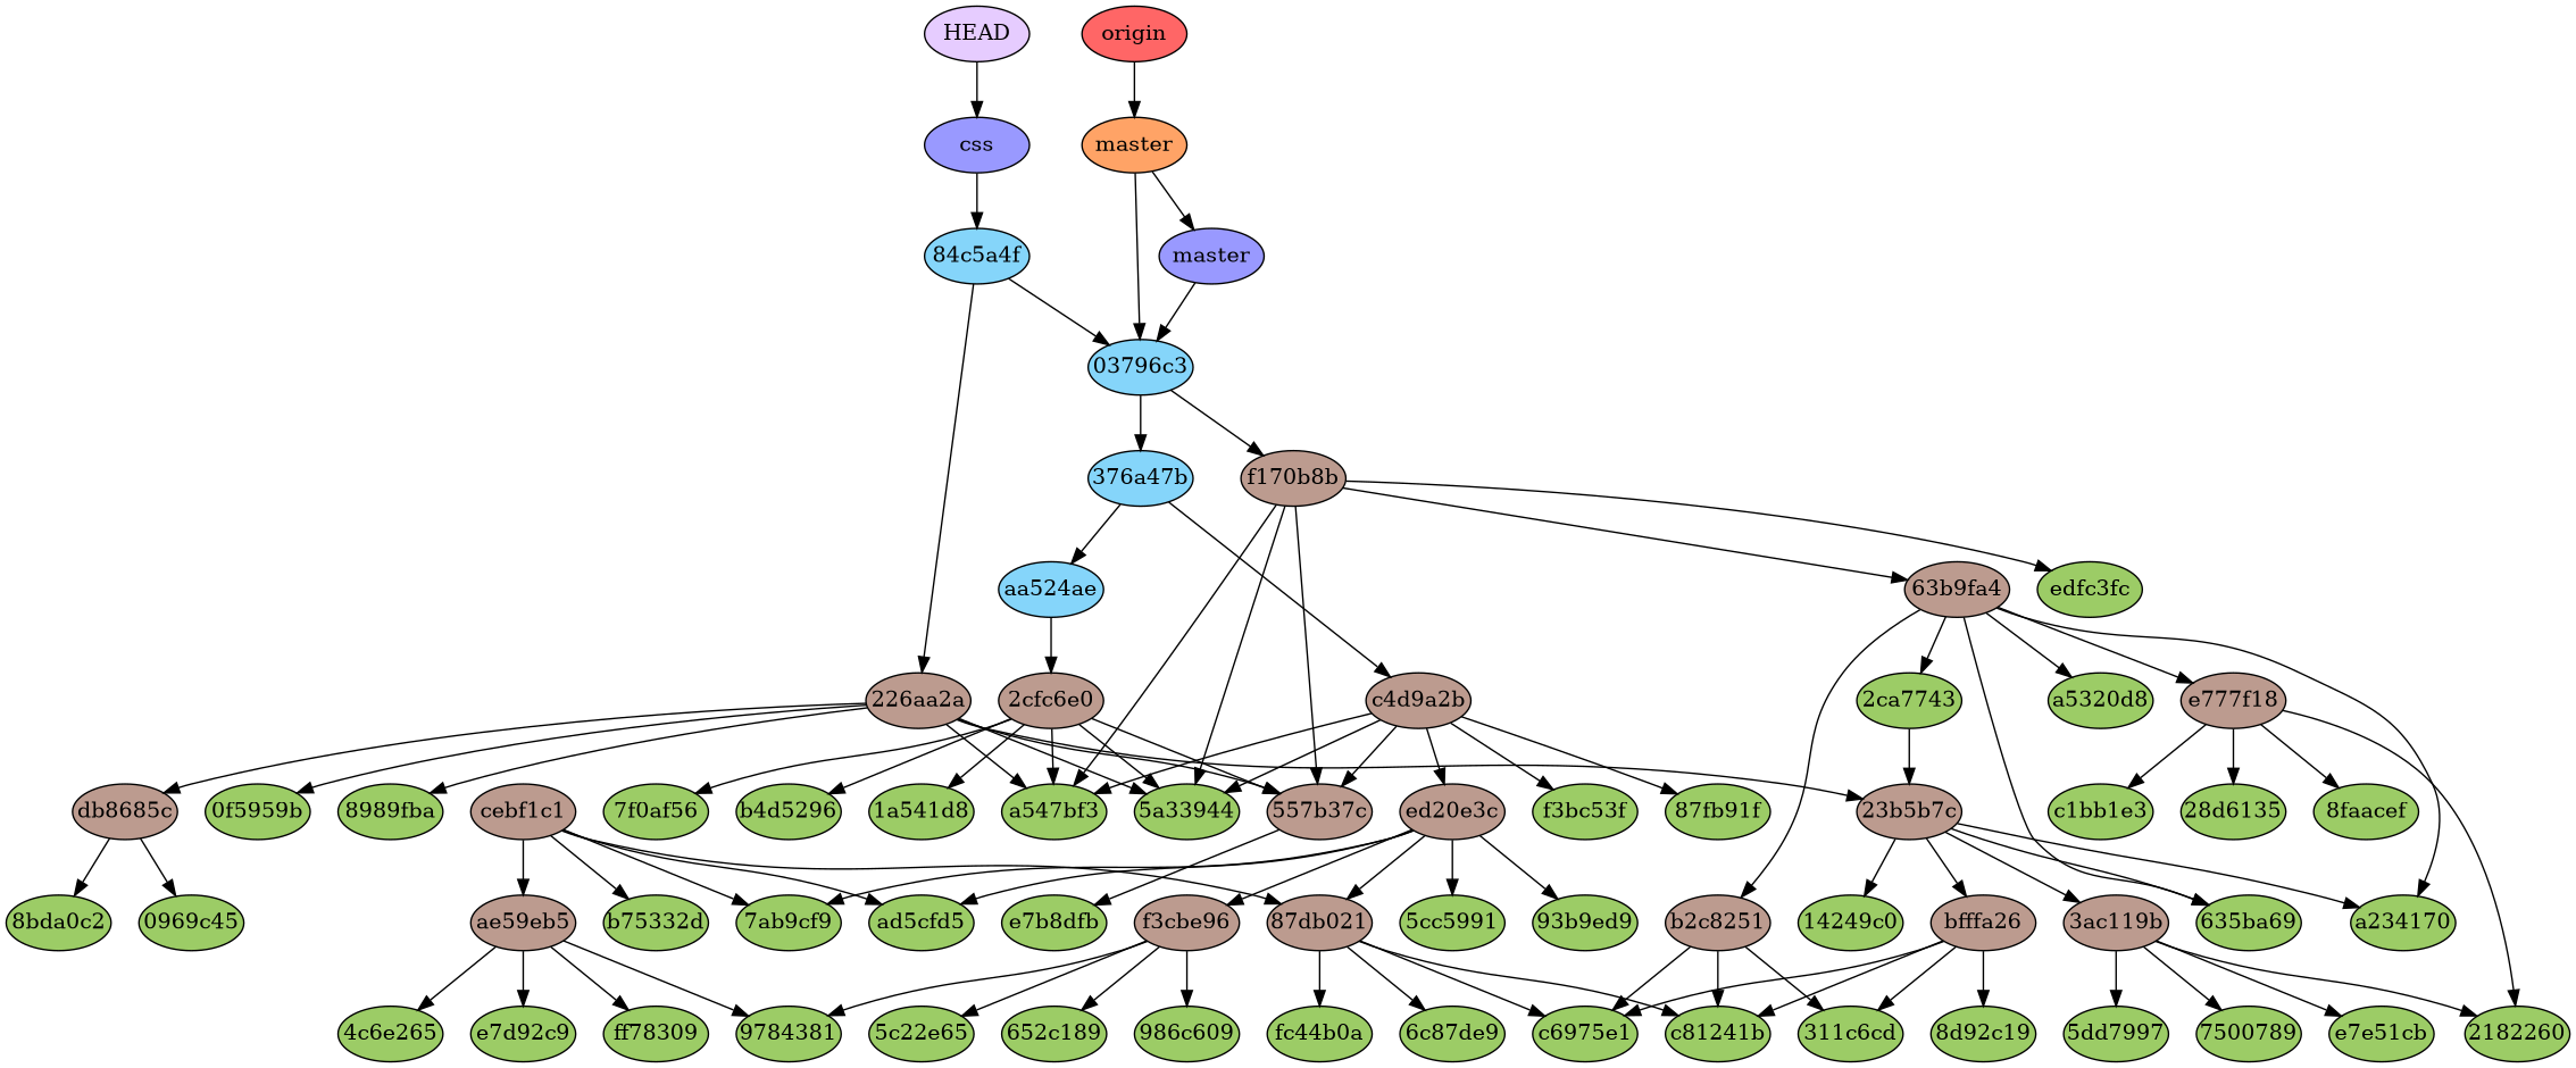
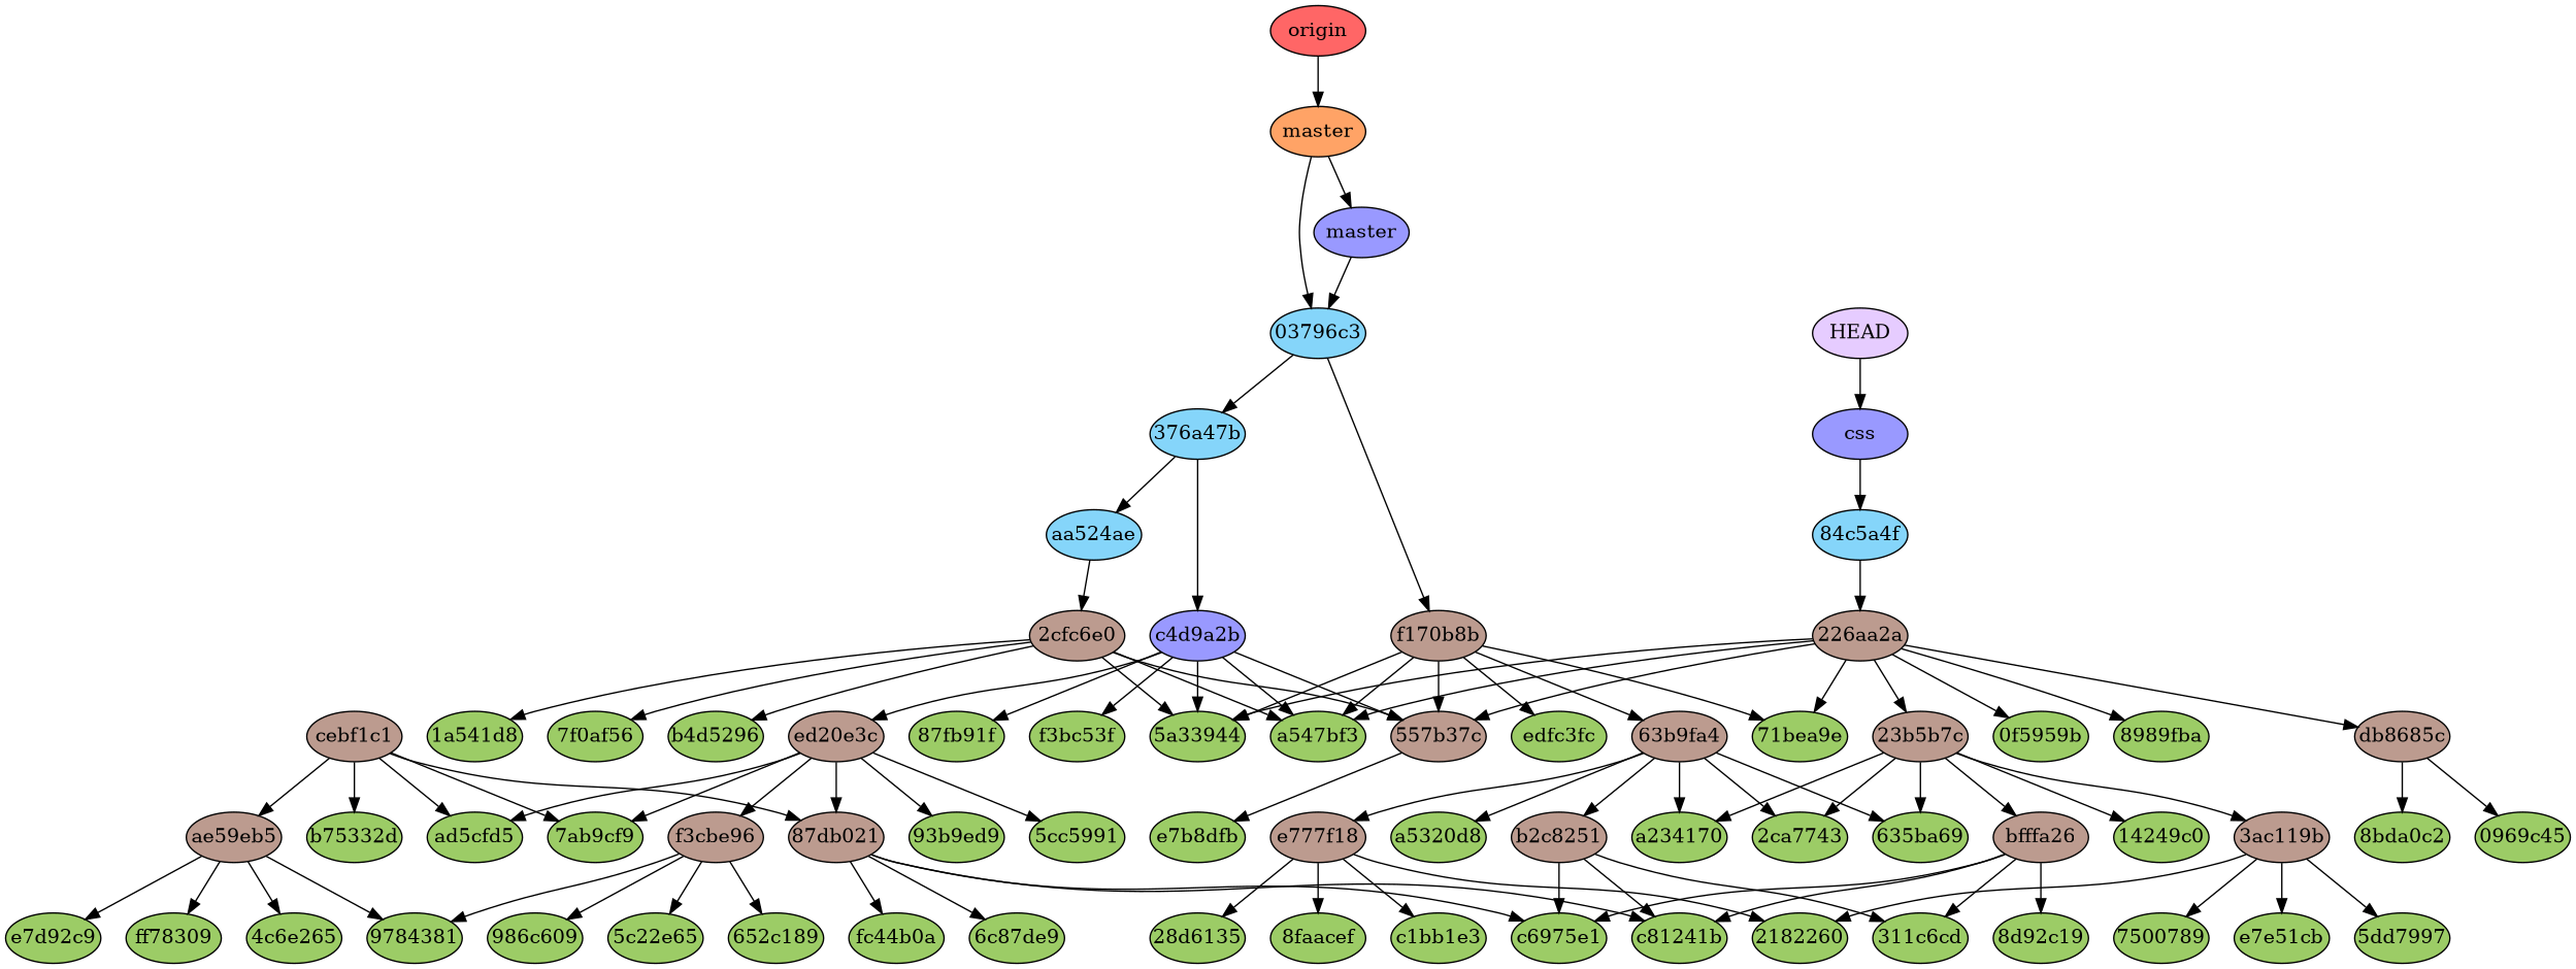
  digraph {
    node [fillcolor="#9ccc66" fixedsize=true style=filled]
    n1 [label="0969c45" width=0.95]
    n2 [label="0f5959b" width=0.95]
    n3 [label="14249c0" width=0.95]
    n4 [label="1a541d8" width=0.95]
    n5 [label=2182260 width=0.95]
    n6 [label="28d6135" width=0.95]
    n7 [label="2ca7743" width=0.95]
    n8 [label="311c6cd" width=0.95]
    n9 [label="4c6e265" width=0.95]
    n10 [label="5a33944" width=0.95]
    n11 [label="5c22e65" width=0.95]
    n12 [label="5cc5991" width=0.95]
    n13 [label="5dd7997" width=0.95]
    n14 [label="635ba69" width=0.95]
    n15 [label="652c189" width=0.95]
    n16 [label="6c87de9" width=0.95]
+   n17 [label="71bea9e" width=0.95]
    n18 [label=7500789 width=0.95]
    n19 [label="7ab9cf9" width=0.95]
    n20 [label="7f0af56" width=0.95]
    n21 [label="87fb91f" width=0.95]
    n22 [label="8989fba" width=0.95]
    n23 [label="8bda0c2" width=0.95]
    n24 [label="8d92c19" width=0.95]
    n25 [label="8faacef" width=0.95]
    n26 [label="93b9ed9" width=0.95]
    n27 [label=9784381 width=0.95]
    n28 [label="986c609" width=0.95]
    n29 [label=a234170 width=0.95]
    n30 [label=a5320d8 width=0.95]
    n31 [label=a547bf3 width=0.95]
    n32 [label=ad5cfd5 width=0.95]
    n33 [label=b4d5296 width=0.95]
    n34 [label=b75332d width=0.95]
    n35 [label=c1bb1e3 width=0.95]
    n36 [label=c6975e1 width=0.95]
    n37 [label=c81241b width=0.95]
    n38 [label=e7b8dfb width=0.95]
    n39 [label=e7d92c9 width=0.95]
    n40 [label=e7e51cb width=0.95]
    n41 [label=edfc3fc width=0.95]
    n42 [label=f3bc53f width=0.95]
    n43 [label=fc44b0a width=0.95]
    n44 [label=ff78309 width=0.95]
    n45 [fillcolor="#bc9b8f" label="226aa2a" width=0.95]
    n46 [fillcolor="#bc9b8f" label=db8685c width=0.95]
    n47 [fillcolor="#bc9b8f" label="557b37c" width=0.95]
    n48 [fillcolor="#bc9b8f" label="23b5b7c" width=0.95]
    n49 [fillcolor="#bc9b8f" label=bfffa26 width=0.95]
    n50 [fillcolor="#bc9b8f" label="3ac119b" width=0.95]
    n51 [fillcolor="#bc9b8f" label="2cfc6e0" width=0.95]
    n52 [fillcolor="#bc9b8f" label=cebf1c1 width=0.95]
    n53 [fillcolor="#bc9b8f" label="87db021" width=0.95]
    n54 [fillcolor="#bc9b8f" label=ae59eb5 width=0.95]
    n55 [fillcolor="#bc9b8f" label="63b9fa4" width=0.95]
    n56 [fillcolor="#bc9b8f" label=b2c8251 width=0.95]
    n57 [fillcolor="#bc9b8f" label=e777f18 width=0.95]
-   n58 [fillcolor="#bc9b8f" label=c4d9a2b width=0.95]
+   n58 [fillcolor="#9999ff" label=c4d9a2b width=0.95]
    n59 [fillcolor="#bc9b8f" label=ed20e3c width=0.95]
    n60 [fillcolor="#bc9b8f" label=f3cbe96 width=0.95]
    n61 [fillcolor="#bc9b8f" label=f170b8b width=0.95]
    n62 [fillcolor="#85d5fa" label="03796c3" width=0.95]
    n63 [fillcolor="#85d5fa" label="376a47b" width=0.95]
    n64 [fillcolor="#85d5fa" label=aa524ae width=0.95]
    n65 [fillcolor="#85d5fa" label="84c5a4f" width=0.95]
    n66 [fillcolor="#9999ff" label=css width=0.95]
    n67 [fillcolor="#9999ff" label=master width=0.95]
    n68 [fillcolor="#e6ccff" label=HEAD width=0.95]
    n69 [fillcolor="#ffa366" label=master width=0.95]
    n70 [fillcolor="#ff6666" label=origin width=0.95]
    n45 -> n2
    n45 -> n10
+   n45 -> n17
    n45 -> n22
    n45 -> n31
    n45 -> n46
    n45 -> n47
    n45 -> n48
    n46 -> n1
    n46 -> n23
    n47 -> n38
    n48 -> n3
-   n7 -> n48
+   n48 -> n7
    n48 -> n14
    n48 -> n29
    n48 -> n49
    n48 -> n50
    n49 -> n8
    n49 -> n24
    n49 -> n36
    n49 -> n37
    n50 -> n5
    n50 -> n13
    n50 -> n18
    n50 -> n40
    n51 -> n4
    n51 -> n10
    n51 -> n20
    n51 -> n31
    n51 -> n33
    n51 -> n47
    n52 -> n19
    n52 -> n32
    n52 -> n34
    n52 -> n53
    n52 -> n54
    n53 -> n16
    n53 -> n36
    n53 -> n37
    n53 -> n43
    n54 -> n9
    n54 -> n27
    n54 -> n39
    n54 -> n44
    n55 -> n7
    n55 -> n14
    n55 -> n29
    n55 -> n30
    n55 -> n56
    n55 -> n57
    n56 -> n8
    n56 -> n36
    n56 -> n37
    n57 -> n5
    n57 -> n6
    n57 -> n25
    n57 -> n35
    n58 -> n10
    n58 -> n21
    n58 -> n31
    n58 -> n42
    n58 -> n47
    n58 -> n59
    n59 -> n12
    n59 -> n19
    n59 -> n26
    n59 -> n32
    n59 -> n53
    n59 -> n60
    n60 -> n11
    n60 -> n15
    n60 -> n27
    n60 -> n28
    n61 -> n10
+   n61 -> n17
    n61 -> n31
    n61 -> n41
    n61 -> n47
    n61 -> n55
    n62 -> n61
    n62 -> n63
    n63 -> n58
    n63 -> n64
    n64 -> n51
    n65 -> n45
-   n65 -> n62
    n66 -> n65
    n67 -> n62
    n68 -> n66
    n69 -> n62
    n69 -> n67
    n70 -> n69
  }
